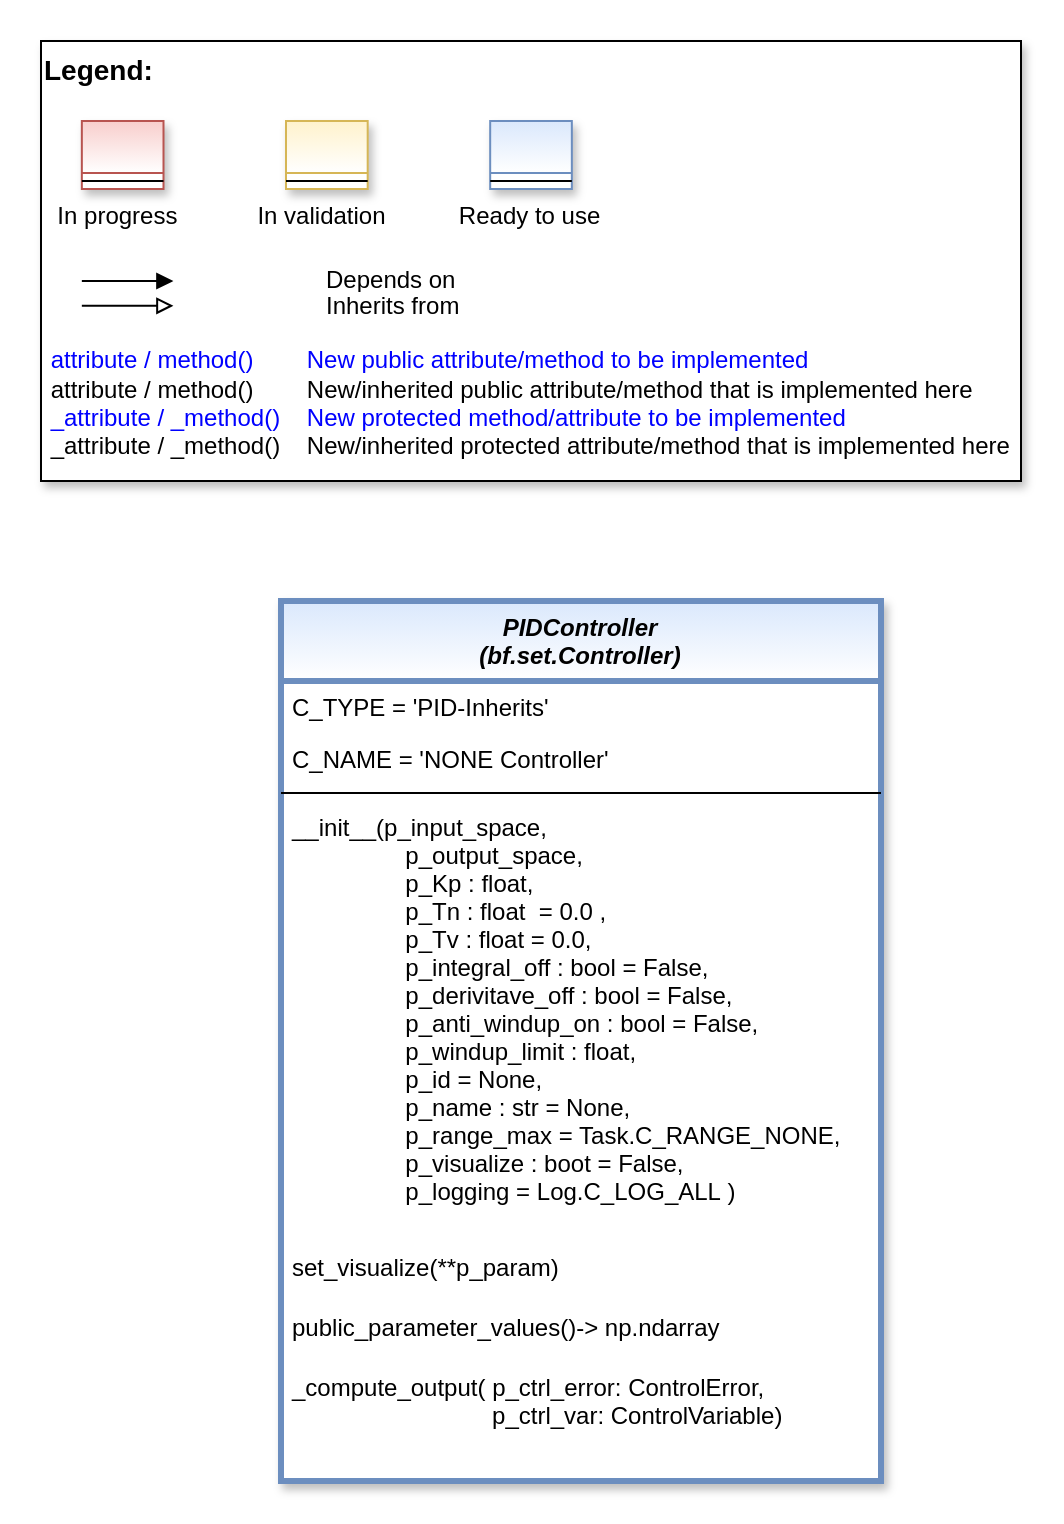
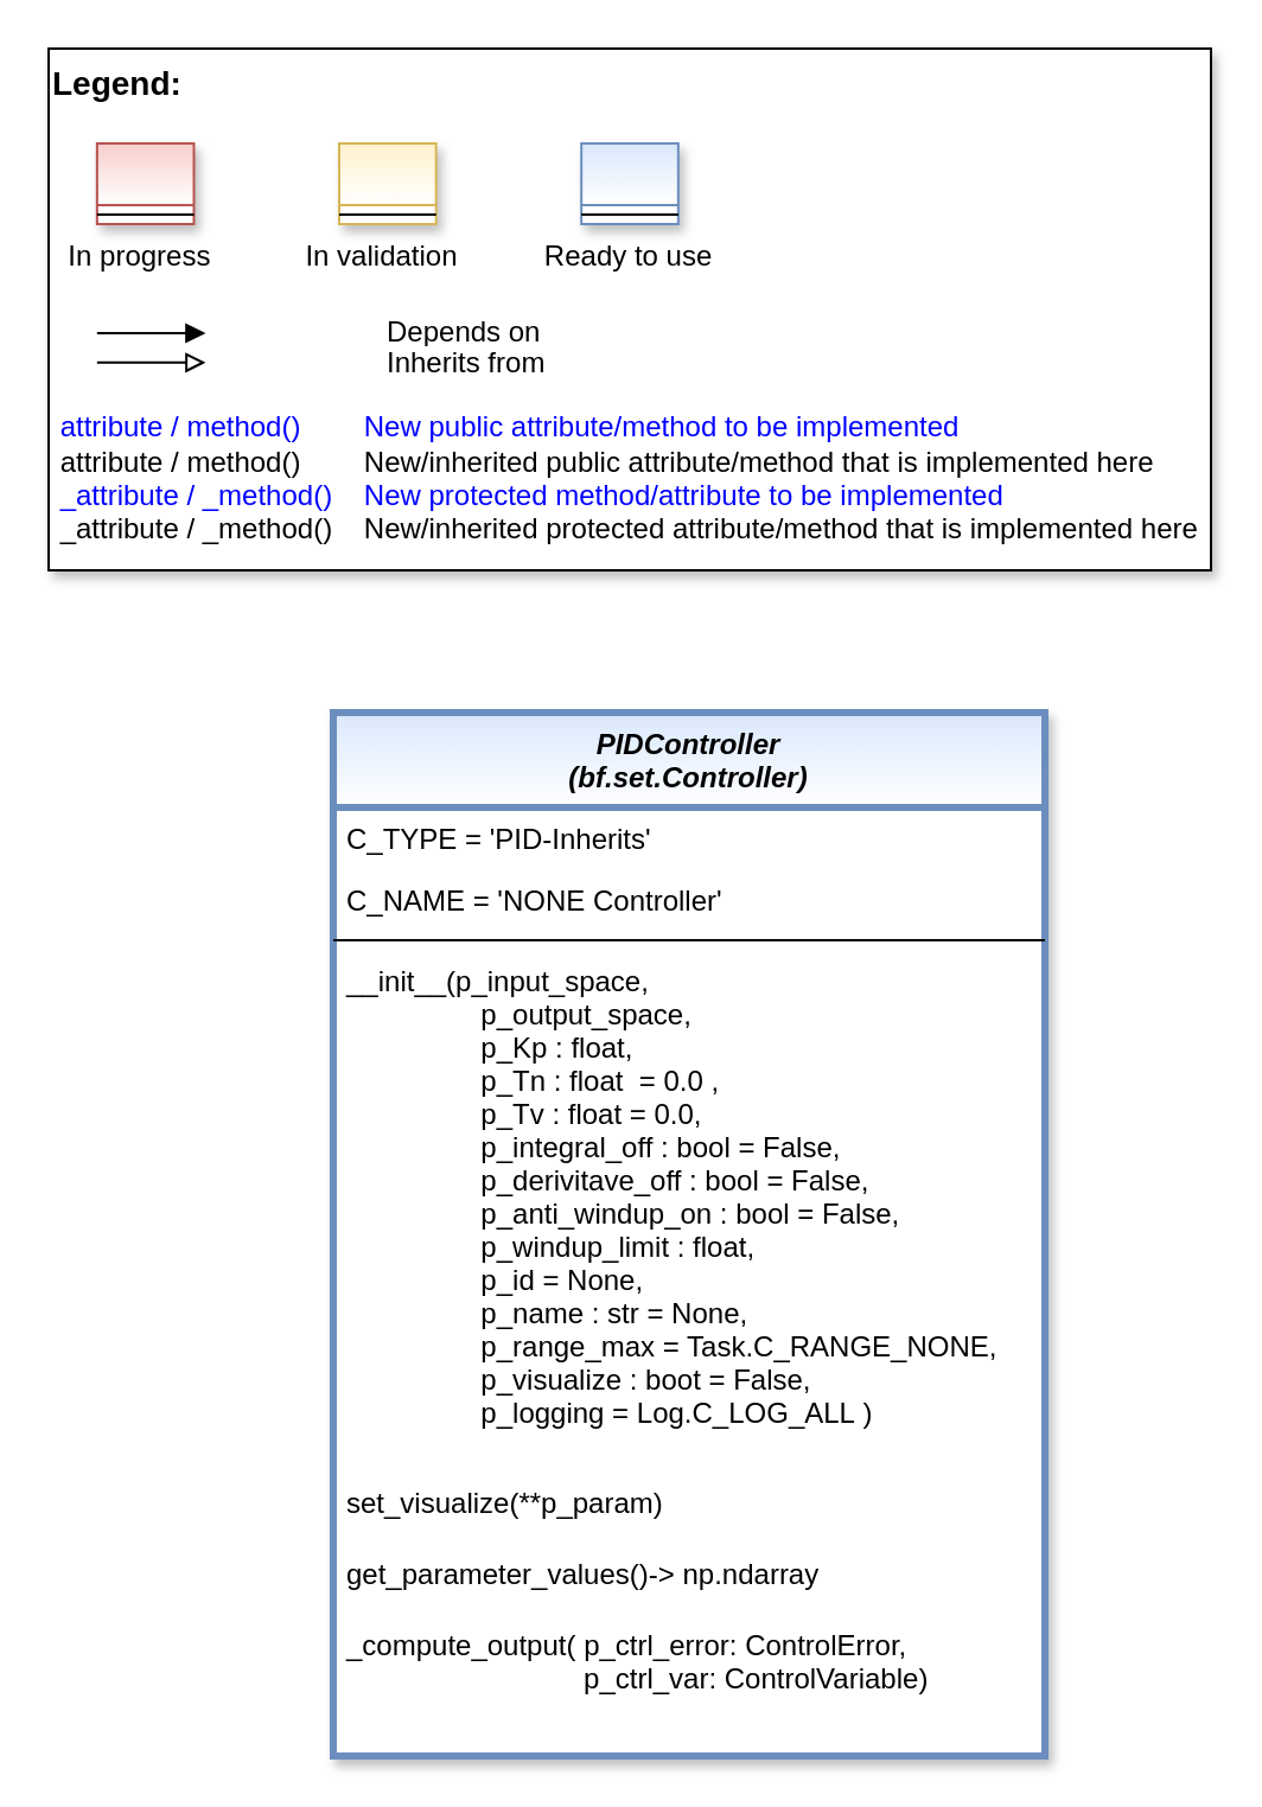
  <mxCell id="0" />
  <mxCell id="1" parent="0" />
  <mxCell id="2" value="PIDController &#10;(bf.set.Controller)" style="swimlane;fontStyle=3;align=center;verticalAlign=top;childLayout=stackLayout;horizontal=1;startSize=40;horizontalStack=0;resizeParent=1;resizeLast=0;collapsible=1;marginBottom=0;rounded=0;shadow=1;strokeWidth=3;fillColor=#dae8fc;strokeColor=#6c8ebf;swimlaneFillColor=#ffffff;gradientColor=#FFFFFF;" parent="1" vertex="1"><mxGeometry x="140" y="300" width="300" height="440" as="geometry"><mxRectangle x="230" y="140" width="160" height="26" as="alternateBounds" /></mxGeometry></mxCell>
  <mxCell id="3" value="C_TYPE = 'PID-Inherits'" style="text;align=left;verticalAlign=top;spacingLeft=4;spacingRight=4;overflow=hidden;rotatable=0;points=[[0,0.5],[1,0.5]];portConstraint=eastwest;fontColor=default;" parent="2" vertex="1"><mxGeometry y="40" width="300" height="26" as="geometry" /></mxCell>
  <mxCell id="4" value="C_NAME = 'NONE Controller'" style="text;align=left;verticalAlign=top;spacingLeft=4;spacingRight=4;overflow=hidden;rotatable=0;points=[[0,0.5],[1,0.5]];portConstraint=eastwest;fontColor=light-dark(#000000, #cdcdff);fillColor=none;" parent="2" vertex="1"><mxGeometry y="66" width="300" height="26" as="geometry" /></mxCell>
  <mxCell id="5" value="" style="line;html=1;strokeWidth=1;align=left;verticalAlign=middle;spacingTop=-1;spacingLeft=3;spacingRight=3;rotatable=0;labelPosition=right;points=[];portConstraint=eastwest;" parent="2" vertex="1"><mxGeometry y="92" width="300" height="8" as="geometry" /></mxCell>
  <mxCell id="6" value="__init__(p_input_space,&#10;                 p_output_space, &#10;                 p_Kp : float,&#10;                 p_Tn : float  = 0.0 ,&#10;                 p_Tv : float = 0.0,&#10;                 p_integral_off : bool = False,&#10;                 p_derivitave_off : bool = False,&#10;                 p_anti_windup_on : bool = False,                &#10;                 p_windup_limit : float,&#10;                 p_id = None,&#10;                 p_name : str = None,&#10;                 p_range_max = Task.C_RANGE_NONE,&#10;                 p_visualize : boot = False,&#10;                 p_logging = Log.C_LOG_ALL )&#10;&#10;&#10;" style="text;align=left;verticalAlign=top;spacingLeft=4;spacingRight=4;overflow=hidden;rotatable=0;points=[[0,0.5],[1,0.5]];portConstraint=eastwest;fontColor=default;" parent="2" vertex="1"><mxGeometry y="100" width="300" height="220" as="geometry" /></mxCell>
  <mxCell id="7" value="set_visualize(**p_param)&#10;" style="text;align=left;verticalAlign=top;spacingLeft=4;spacingRight=4;overflow=hidden;rotatable=0;points=[[0,0.5],[1,0.5]];portConstraint=eastwest;fontColor=default;" parent="2" vertex="1"><mxGeometry y="320" width="300" height="30" as="geometry" /></mxCell>
- <mxCell id="8" value="public_parameter_values()-&gt; np.ndarray" style="text;align=left;verticalAlign=top;spacingLeft=4;spacingRight=4;overflow=hidden;rotatable=0;points=[[0,0.5],[1,0.5]];portConstraint=eastwest;fontColor=default;" parent="2" vertex="1"><mxGeometry y="350" width="300" height="30" as="geometry" /></mxCell>
+ <mxCell id="8" value="get_parameter_values()-&gt; np.ndarray" style="text;align=left;verticalAlign=top;spacingLeft=4;spacingRight=4;overflow=hidden;rotatable=0;points=[[0,0.5],[1,0.5]];portConstraint=eastwest;fontColor=default;" parent="2" vertex="1"><mxGeometry y="350" width="300" height="30" as="geometry" /></mxCell>
  <mxCell id="9" value="_compute_output( p_ctrl_error: ControlError,&#10;                              p_ctrl_var: ControlVariable)" style="text;align=left;verticalAlign=top;spacingLeft=4;spacingRight=4;overflow=hidden;rotatable=0;points=[[0,0.5],[1,0.5]];portConstraint=eastwest;fontColor=default;" parent="2" vertex="1"><mxGeometry y="380" width="300" height="30" as="geometry" /></mxCell>
  <mxCell id="10" value="" style="group" parent="1" vertex="1" connectable="0"><mxGeometry x="20" y="20" width="490" height="220" as="geometry" /></mxCell>
  <mxCell id="11" value="&lt;font color=&quot;#000000&quot; size=&quot;1&quot;&gt;&lt;b style=&quot;font-size: 14px&quot;&gt;Legend:&lt;br&gt;&lt;/b&gt;&lt;/font&gt;&lt;br&gt;&lt;br&gt;&lt;br&gt;&lt;font color=&quot;#0000ff&quot; style=&quot;font-size: 6px&quot;&gt;&lt;br&gt;&lt;/font&gt;&lt;span style=&quot;color: rgb(0 , 0 , 0)&quot;&gt;&lt;font style=&quot;font-size: 4px&quot;&gt;&amp;nbsp; &amp;nbsp;&lt;/font&gt;&amp;nbsp;In progress&amp;nbsp; &amp;nbsp; &amp;nbsp; &amp;nbsp; &amp;nbsp; &amp;nbsp; In validation&amp;nbsp; &amp;nbsp; &amp;nbsp; &amp;nbsp; &amp;nbsp; &amp;nbsp;Ready to use&lt;/span&gt;&lt;font color=&quot;#000000&quot;&gt;&amp;nbsp;&lt;br&gt;&lt;/font&gt;&lt;font color=&quot;#0000ff&quot;&gt;&lt;br&gt;&lt;br&gt;&lt;br&gt;&lt;br&gt;&amp;nbsp;attribute / method()&amp;nbsp; &amp;nbsp; &amp;nbsp; &amp;nbsp; New public attribute/method to be implemented&lt;/font&gt;&lt;br&gt;&lt;font color=&quot;#000000&quot;&gt;&amp;nbsp;&lt;/font&gt;&lt;font color=&quot;#000000&quot;&gt;attribute / method()&lt;span&gt; &lt;/span&gt;&amp;nbsp; &amp;nbsp; &amp;nbsp; &amp;nbsp;New/inherited public attribute/method that is implemented here&lt;br&gt;&lt;/font&gt;&lt;font color=&quot;#0000ff&quot;&gt;&amp;nbsp;_attribute /&amp;nbsp;&lt;/font&gt;&lt;font color=&quot;#0000ff&quot;&gt;_method()&amp;nbsp; &amp;nbsp; New protected method/attribute to be implemented&lt;/font&gt;&lt;br&gt;&lt;font color=&quot;#000000&quot;&gt;&amp;nbsp;_attribute / _method()&amp;nbsp; &amp;nbsp; New/inherited protected attribute/method that is implemented here&lt;br&gt;&lt;/font&gt;&lt;font color=&quot;#000000&quot;&gt;&lt;br&gt;&lt;br&gt;&lt;br&gt;&lt;br&gt;&lt;br&gt;&lt;/font&gt;" style="text;html=1;align=left;verticalAlign=top;whiteSpace=wrap;rounded=0;fontColor=#006600;strokeColor=#000000;shadow=1;fillColor=#ffffff;" parent="10" vertex="1"><mxGeometry width="490.0" height="220" as="geometry" /></mxCell>
  <mxCell id="12" value="Depends on" style="endArrow=block;html=1;labelPosition=right;verticalLabelPosition=middle;align=left;verticalAlign=middle;endFill=1;fontSize=12;" parent="10" edge="1"><mxGeometry x="-1612.915" y="-2180" width="51.042" height="50" as="geometry"><mxPoint x="20.418" y="120.003" as="sourcePoint" /><mxPoint x="66.201" y="120.003" as="targetPoint" /><mxPoint x="98" as="offset" /><Array as="points"><mxPoint x="40.835" y="120" /></Array></mxGeometry></mxCell>
  <mxCell id="13" value="Inherits from" style="endArrow=block;html=1;labelPosition=right;verticalLabelPosition=middle;align=left;verticalAlign=middle;endFill=0;fontSize=12;" parent="10" edge="1"><mxGeometry x="-1612.915" y="-2180" width="51.042" height="50" as="geometry"><mxPoint x="20.418" y="132.385" as="sourcePoint" /><mxPoint x="66.201" y="132.385" as="targetPoint" /><mxPoint x="98" y="1" as="offset" /></mxGeometry></mxCell>
  <mxCell id="14" value="" style="swimlane;fontStyle=3;align=center;verticalAlign=top;childLayout=stackLayout;horizontal=1;startSize=26;horizontalStack=0;resizeParent=1;resizeLast=0;collapsible=1;marginBottom=0;rounded=0;shadow=1;strokeWidth=1;fillColor=#f8cecc;strokeColor=#b85450;gradientColor=#ffffff;swimlaneFillColor=#ffffff;" parent="10" vertex="1"><mxGeometry x="20.418" y="40" width="40.833" height="34" as="geometry"><mxRectangle x="230" y="140" width="160" height="26" as="alternateBounds" /></mxGeometry></mxCell>
  <mxCell id="15" value="" style="line;html=1;strokeWidth=1;align=left;verticalAlign=middle;spacingTop=-1;spacingLeft=3;spacingRight=3;rotatable=0;labelPosition=right;points=[];portConstraint=eastwest;" parent="14" vertex="1"><mxGeometry y="26" width="40.833" height="8" as="geometry" /></mxCell>
  <mxCell id="16" value="" style="swimlane;fontStyle=3;align=center;verticalAlign=top;childLayout=stackLayout;horizontal=1;startSize=26;horizontalStack=0;resizeParent=1;resizeLast=0;collapsible=1;marginBottom=0;rounded=0;shadow=1;strokeWidth=1;fillColor=#fff2cc;strokeColor=#d6b656;gradientColor=#ffffff;swimlaneFillColor=#ffffff;" parent="10" vertex="1"><mxGeometry x="122.502" y="40" width="40.833" height="34" as="geometry"><mxRectangle x="230" y="140" width="160" height="26" as="alternateBounds" /></mxGeometry></mxCell>
  <mxCell id="17" value="" style="line;html=1;strokeWidth=1;align=left;verticalAlign=middle;spacingTop=-1;spacingLeft=3;spacingRight=3;rotatable=0;labelPosition=right;points=[];portConstraint=eastwest;" parent="16" vertex="1"><mxGeometry y="26" width="40.833" height="8" as="geometry" /></mxCell>
  <mxCell id="18" value="" style="swimlane;fontStyle=3;align=center;verticalAlign=top;childLayout=stackLayout;horizontal=1;startSize=26;horizontalStack=0;resizeParent=1;resizeLast=0;collapsible=1;marginBottom=0;rounded=0;shadow=1;strokeWidth=1;fillColor=#dae8fc;strokeColor=#6c8ebf;gradientColor=#ffffff;swimlaneFillColor=#ffffff;" parent="10" vertex="1"><mxGeometry x="224.585" y="40" width="40.833" height="34" as="geometry"><mxRectangle x="230" y="140" width="160" height="26" as="alternateBounds" /></mxGeometry></mxCell>
  <mxCell id="19" value="" style="line;html=1;strokeWidth=1;align=left;verticalAlign=middle;spacingTop=-1;spacingLeft=3;spacingRight=3;rotatable=0;labelPosition=right;points=[];portConstraint=eastwest;" parent="18" vertex="1"><mxGeometry y="26" width="40.833" height="8" as="geometry" /></mxCell>
